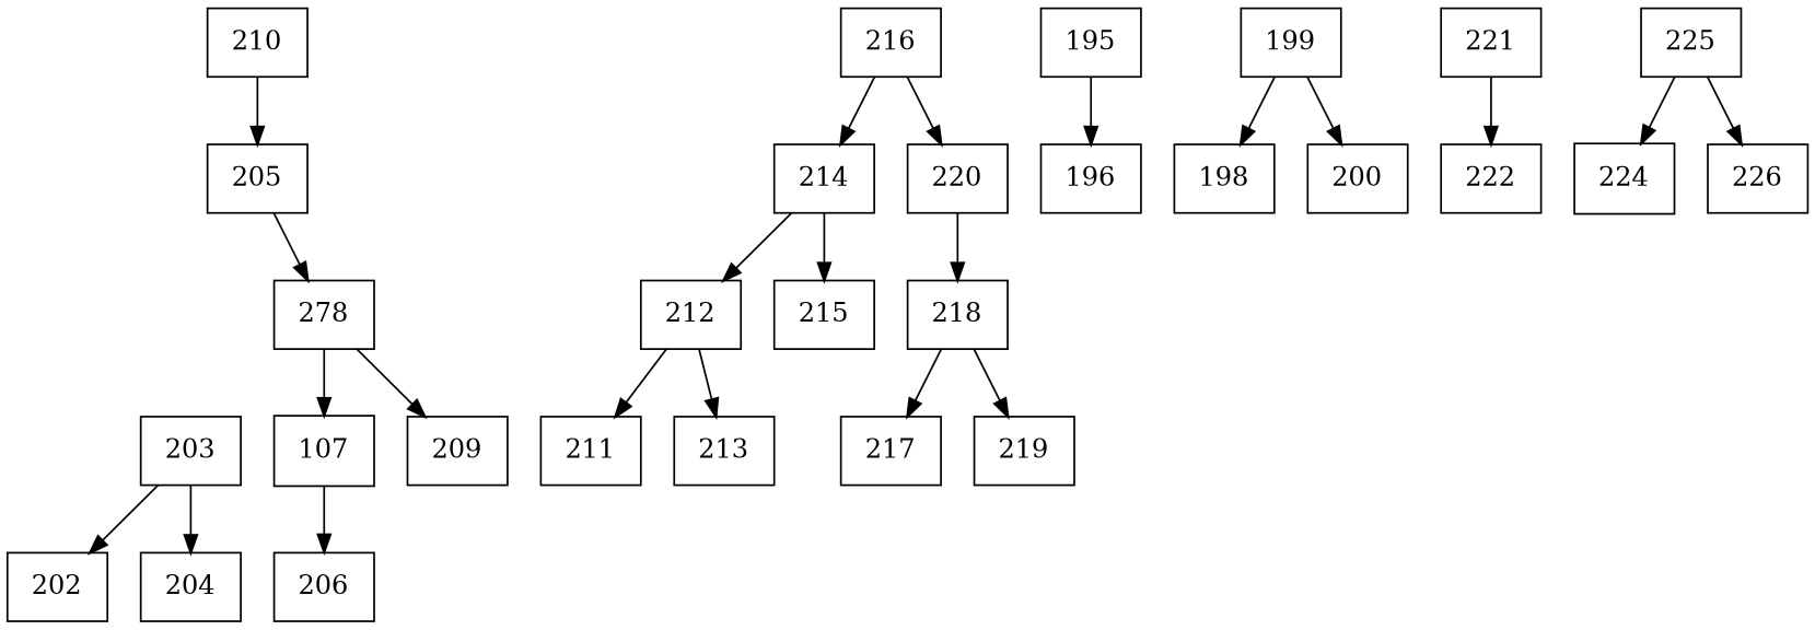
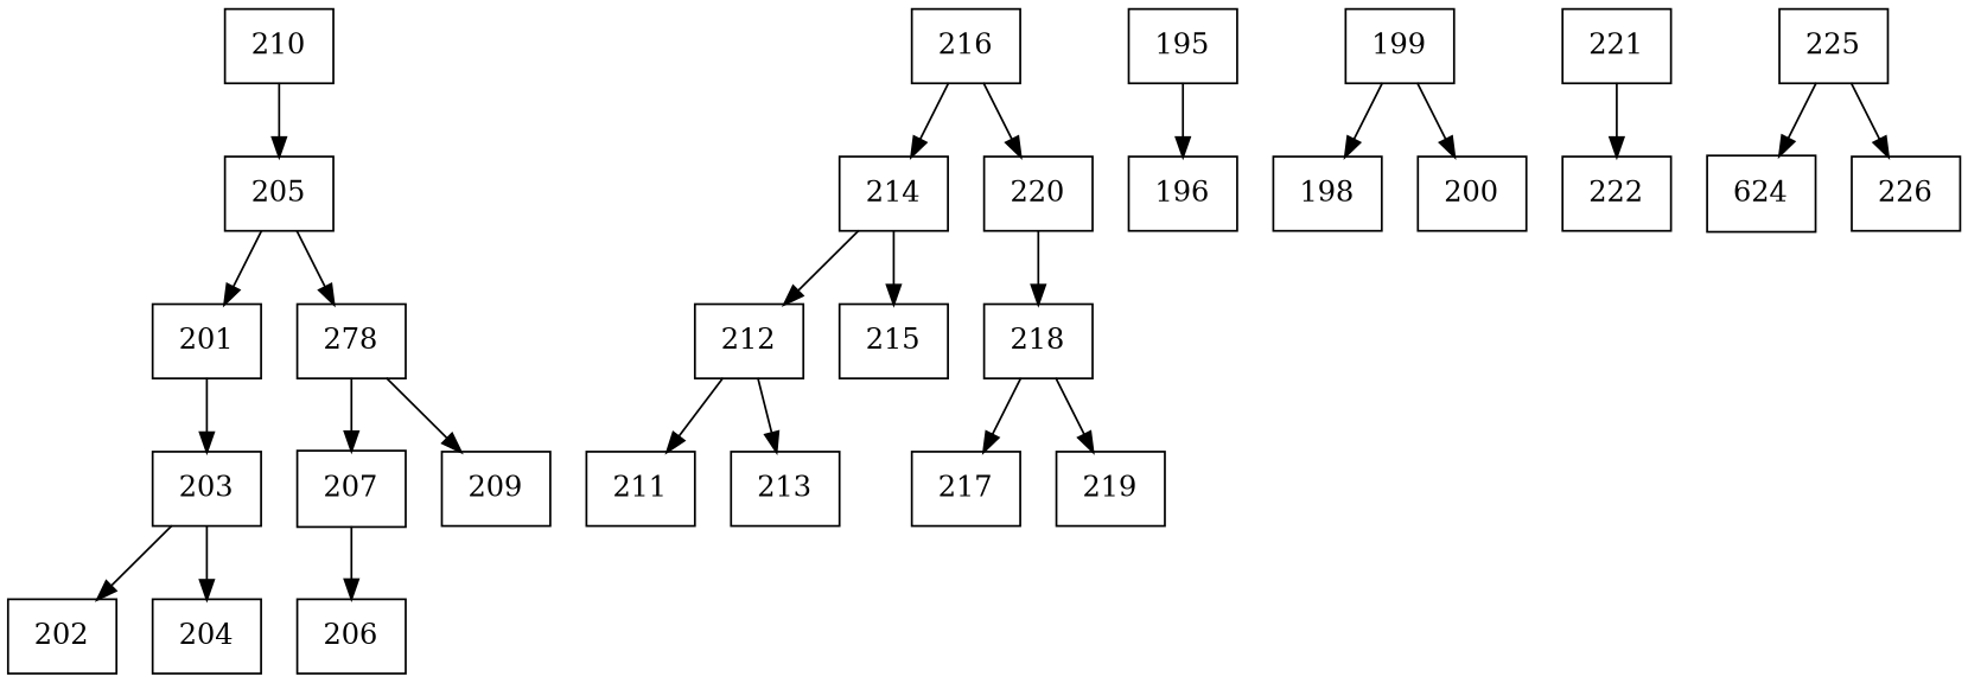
  digraph {
    concentrate=true
    rankdir=UD
    node [shape=record]
    n1 [label=210]
    n2 [label=205]
+   n3 [label=201]
    n4 [label=278]
    n5 [label=216]
    n6 [label=214]
    n7 [label=220]
    n8 [label=203]
-   n9 [label=107]
+   n9 [label=207]
    n10 [label=209]
    n11 [label=202]
    n12 [label=204]
    n13 [label=195]
    n14 [label=196]
    n15 [label=199]
    n16 [label=198]
    n17 [label=200]
    n18 [label=206]
    n19 [label=212]
    n20 [label=215]
    n21 [label=218]
    n22 [label=211]
    n23 [label=213]
    n24 [label=217]
    n25 [label=219]
    n26 [label=221]
    n27 [label=222]
    n28 [label=225]
-   n29 [label=224]
+   n29 [label=624]
    n30 [label=226]
    n1 -> n2
+   n2 -> n3
    n2 -> n4
+   n3 -> n8
    n4 -> n9
    n4 -> n10
    n5 -> n6
    n5 -> n7
    n6 -> n19
    n6 -> n20
    n7 -> n21
    n8 -> n11
    n8 -> n12
    n9 -> n18
    n13 -> n14
    n15 -> n16
    n15 -> n17
    n19 -> n22
    n19 -> n23
    n21 -> n24
    n21 -> n25
    n26 -> n27
    n28 -> n29
    n28 -> n30
  }
